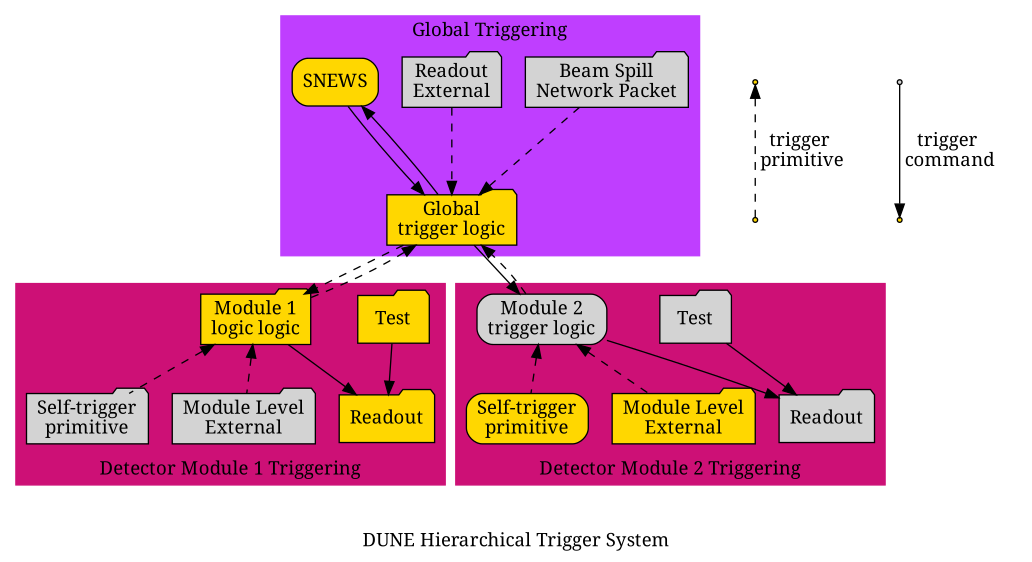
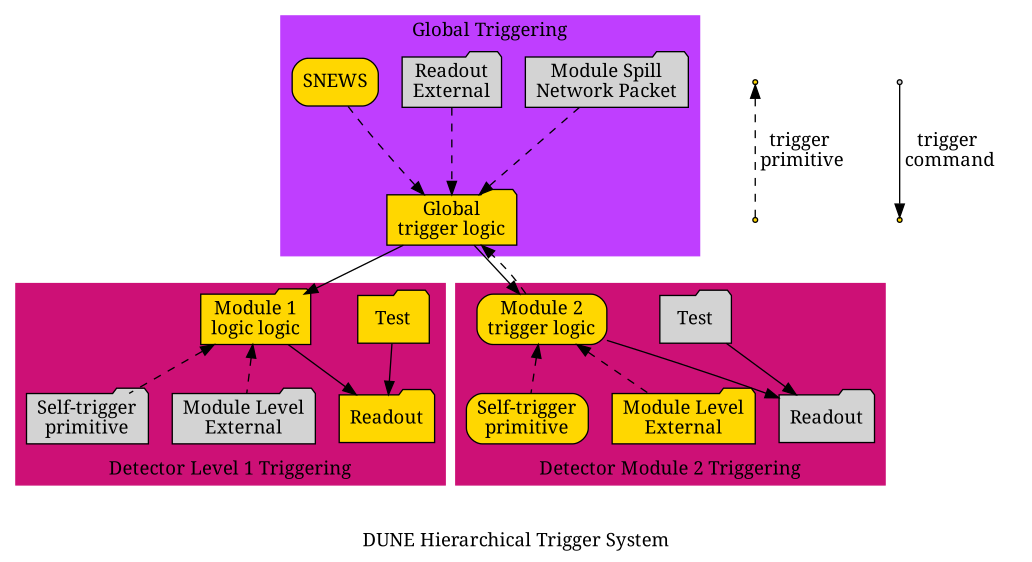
  digraph {
    fontname="Noto Serif"
    label="DUNE Hierarchical Trigger System"
    splines=true
    style=filled
    node [color=black fillcolor=gold fontname="Noto Serif" shape=folder style="rounded,filled"]
    edge [fontname="Noto Serif" style=dashed]
    n1 [label="Global\ntrigger logic"]
-   n2 [fillcolor=lightgrey label="Beam Spill\nNetwork Packet"]
+   n2 [fillcolor=lightgrey label="Module Spill\nNetwork Packet"]
    n3 [fillcolor=lightgrey label="Readout\nExternal"]
    n4 [label=SNEWS shape=box]
    n5 [label="Module 1\nlogic logic"]
    n6 [label=Test]
    n7 [fillcolor=lightgrey label="Self-trigger\nprimitive"]
    n8 [label=Readout]
    n9 [fillcolor=lightgrey label="Module Level\nExternal"]
-   n10 [fillcolor=lightgrey label="Module 2\ntrigger logic" shape=box]
+   n10 [label="Module 2\ntrigger logic" shape=box]
    n11 [fillcolor=lightgrey label=Test]
    n12 [label="Self-trigger\nprimitive" shape=box]
    n13 [fillcolor=lightgrey label=Readout]
    n14 [label="Module Level\nExternal"]
    p1 [fillcolor=lightgrey shape=point]
    p3 [shape=point]
    p2 [shape=point]
    p4 [shape=point]
    subgraph cluster_1 {
      color=darkorchid1
      label="Global Triggering"
      n1
      n2
      n3
      n4
    }
    subgraph cluster_2 {
      color=deeppink3
-     label="Detector Module 1 Triggering"
+     label="Detector Level 1 Triggering"
      labelloc=bottom
      n7
      n8
      n9
      subgraph sub_3 {
        color=deeppink3
        label="Detector Module 1 Triggering"
        labelloc=bottom
        rank=same
        n5
        n6
      }
    }
    subgraph cluster_4 {
      color=deeppink3
      label="Detector Module 2 Triggering"
      labelloc=bottom
      n12
      n13
      n14
      subgraph sub_5 {
        color=deeppink3
        label="Detector Module 2 Triggering"
        labelloc=bottom
        rank=same
        n10
        n11
      }
    }
    subgraph cluster_6 {
      color=white
      label=""
      subgraph cluster_7 {
        color=white
        label=""
        p1
        p3
      }
      subgraph cluster_8 {
        color=white
        label=""
        p2
        p4
      }
    }
-   n1 -> n4 [constraint=false style=solid]
-   n1 -> n5
+   n1 -> n5 [style=solid]
    n1 -> n10 [style=solid]
    n2 -> n1
    n3 -> n1
-   n4 -> n1 [style=solid]
-   n5 -> n1
+   n4 -> n1
    n5 -> n6 [style=invis]
    n5 -> n7 [dir=back]
    n5 -> n8 [style=solid]
    n5 -> n9 [dir=back]
    n6 -> n8 [style=solid]
    n10 -> n1
    n10 -> n11 [style=invis]
    n10 -> n12 [dir=back]
    n10 -> n13 [style=solid]
    n10 -> n14 [dir=back]
    n11 -> n13 [style=solid]
    p1 -> p3 [label="trigger\n command" style=solid]
    p2 -> p4 [dir=back label="trigger\n primitive"]
  }
